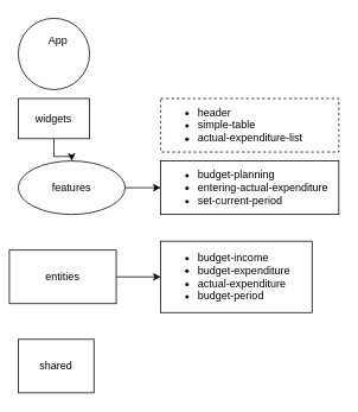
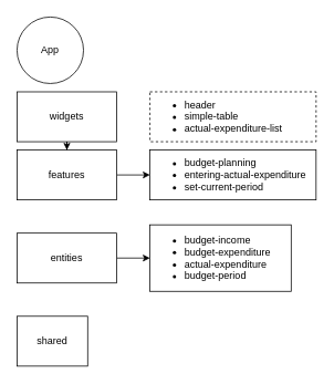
  <mxCell id="0" />
  <mxCell id="1" parent="0" />
  <mxCell id="2" value="" style="group" vertex="1" connectable="0" parent="1"><mxGeometry x="20" y="20" width="80" height="80" as="geometry" /></mxCell>
  <mxCell id="3" value="" style="ellipse;whiteSpace=wrap;html=1;aspect=fixed;" vertex="1" parent="2"><mxGeometry width="80" height="80" as="geometry" /></mxCell>
- <mxCell id="4" value="App" style="text;html=1;align=center;verticalAlign=middle;whiteSpace=wrap;rounded=0;" vertex="1" parent="2"><mxGeometry x="15" y="10" width="60" height="30" as="geometry" /></mxCell>
+ <mxCell id="4" value="App" style="text;html=1;align=center;verticalAlign=middle;whiteSpace=wrap;rounded=0;" vertex="1" parent="2"><mxGeometry x="10" y="25" width="60" height="30" as="geometry" /></mxCell>
  <mxCell id="5" style="edgeStyle=orthogonalEdgeStyle;rounded=0;orthogonalLoop=1;jettySize=auto;html=1;" edge="1" parent="1" source="6" target="8"><mxGeometry relative="1" as="geometry" /></mxCell>
- <mxCell id="6" value="widgets" style="rounded=0;whiteSpace=wrap;html=1;" vertex="1" parent="1"><mxGeometry x="20" y="110" width="80" height="45" as="geometry" /></mxCell>
+ <mxCell id="6" value="widgets" style="rounded=0;whiteSpace=wrap;html=1;" vertex="1" parent="1"><mxGeometry x="20" y="110" width="120" height="60" as="geometry" /></mxCell>
  <mxCell id="7" style="edgeStyle=orthogonalEdgeStyle;rounded=0;orthogonalLoop=1;jettySize=auto;html=1;exitX=1;exitY=0.5;exitDx=0;exitDy=0;" edge="1" parent="1" source="8" target="13"><mxGeometry relative="1" as="geometry" /></mxCell>
- <mxCell id="8" value="features" style="ellipse;whiteSpace=wrap;html=1;" vertex="1" parent="1"><mxGeometry x="20" y="180" width="120" height="60" as="geometry" /></mxCell>
+ <mxCell id="8" value="features" style="rounded=0;whiteSpace=wrap;html=1;" vertex="1" parent="1"><mxGeometry x="20" y="180" width="120" height="60" as="geometry" /></mxCell>
  <mxCell id="9" style="edgeStyle=orthogonalEdgeStyle;rounded=0;orthogonalLoop=1;jettySize=auto;html=1;exitX=1;exitY=0.5;exitDx=0;exitDy=0;entryX=0;entryY=0.5;entryDx=0;entryDy=0;" edge="1" parent="1" source="10" target="12"><mxGeometry relative="1" as="geometry" /></mxCell>
- <mxCell id="10" value="entities" style="rounded=0;whiteSpace=wrap;html=1;" vertex="1" parent="1"><mxGeometry x="10" y="280" width="120" height="60" as="geometry" /></mxCell>
+ <mxCell id="10" value="entities" style="rounded=0;whiteSpace=wrap;html=1;" vertex="1" parent="1"><mxGeometry x="20" y="280" width="120" height="60" as="geometry" /></mxCell>
  <mxCell id="11" value="shared" style="rounded=0;whiteSpace=wrap;html=1;" vertex="1" parent="1"><mxGeometry x="20" y="380" width="85" height="60" as="geometry" /></mxCell>
  <mxCell id="12" value="&lt;ul&gt;&lt;li&gt;budget-income&lt;/li&gt;&lt;li&gt;budget-expenditure&lt;/li&gt;&lt;li&gt;actual-expenditure&lt;/li&gt;&lt;li&gt;budget-period&lt;/li&gt;&lt;/ul&gt;" style="rounded=0;whiteSpace=wrap;html=1;align=left;" vertex="1" parent="1"><mxGeometry x="180" y="270" width="170" height="80" as="geometry" /></mxCell>
  <mxCell id="13" value="&lt;ul&gt;&lt;li&gt;budget-planning&lt;/li&gt;&lt;li&gt;entering-actual-expenditure&lt;/li&gt;&lt;li&gt;set-current-period&lt;/li&gt;&lt;/ul&gt;" style="rounded=0;whiteSpace=wrap;html=1;align=left;" vertex="1" parent="1"><mxGeometry x="180" y="180" width="200" height="60" as="geometry" /></mxCell>
  <mxCell id="14" value="&lt;ul&gt;&lt;li&gt;header&lt;/li&gt;&lt;li&gt;simple-table&lt;/li&gt;&lt;li&gt;actual-expenditure-list&lt;/li&gt;&lt;/ul&gt;" style="rounded=0;whiteSpace=wrap;html=1;align=left;dashed=1;" vertex="1" parent="1"><mxGeometry x="180" y="110" width="200" height="60" as="geometry" /></mxCell>
